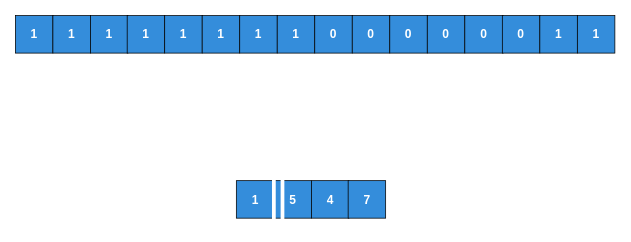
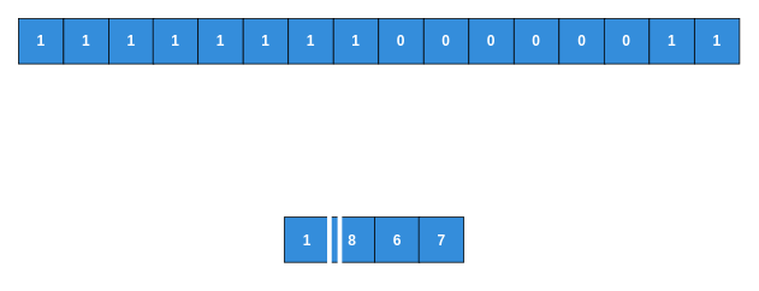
  <mxCell id="0" />
  <mxCell id="1" parent="0" />
  <mxCell id="2" value="1" style="rounded=0;whiteSpace=wrap;html=1;fillColor=#348ddb;fontColor=#FFFFFF;fontStyle=1;fontSize=16;" vertex="1" parent="1"><mxGeometry x="20" y="20" width="50" height="50" as="geometry" /></mxCell>
  <mxCell id="3" value="1" style="rounded=0;whiteSpace=wrap;html=1;fillColor=#348DDB;fontColor=#FFFFFF;fontStyle=1;fontSize=16;" vertex="1" parent="1"><mxGeometry x="70" y="20" width="50" height="50" as="geometry" /></mxCell>
  <mxCell id="4" value="1" style="rounded=0;whiteSpace=wrap;html=1;fillColor=#348DDB;fontColor=#FFFFFF;fontStyle=1;fontSize=16;" vertex="1" parent="1"><mxGeometry x="120" y="20" width="50" height="50" as="geometry" /></mxCell>
  <mxCell id="5" value="1" style="rounded=0;whiteSpace=wrap;html=1;fillColor=#348DDB;fontColor=#FFFFFF;fontStyle=1;fontSize=16;" vertex="1" parent="1"><mxGeometry x="169" y="20" width="50" height="50" as="geometry" /></mxCell>
  <mxCell id="6" value="1" style="rounded=0;whiteSpace=wrap;html=1;fillColor=#348DDB;fontColor=#FFFFFF;fontStyle=1;fontSize=16;" vertex="1" parent="1"><mxGeometry x="219" y="20" width="50" height="50" as="geometry" /></mxCell>
  <mxCell id="7" value="1" style="rounded=0;whiteSpace=wrap;html=1;fillColor=#348DDB;fontColor=#FFFFFF;fontStyle=1;fontSize=16;" vertex="1" parent="1"><mxGeometry x="269" y="20" width="50" height="50" as="geometry" /></mxCell>
  <mxCell id="8" value="1" style="rounded=0;whiteSpace=wrap;html=1;fillColor=#348DDB;fontColor=#FFFFFF;fontStyle=1;fontSize=16;" vertex="1" parent="1"><mxGeometry x="319" y="20" width="50" height="50" as="geometry" /></mxCell>
  <mxCell id="9" value="1" style="rounded=0;whiteSpace=wrap;html=1;fillColor=#348DDB;fontColor=#FFFFFF;fontStyle=1;fontSize=16;" vertex="1" parent="1"><mxGeometry x="369" y="20" width="50" height="50" as="geometry" /></mxCell>
  <mxCell id="10" value="0" style="rounded=0;whiteSpace=wrap;html=1;fillColor=#348DDB;fontColor=#FFFFFF;fontStyle=1;fontSize=16;" vertex="1" parent="1"><mxGeometry x="419" y="20" width="50" height="50" as="geometry" /></mxCell>
  <mxCell id="11" value="0" style="rounded=0;whiteSpace=wrap;html=1;fillColor=#348DDB;fontColor=#FFFFFF;fontStyle=1;fontSize=16;" vertex="1" parent="1"><mxGeometry x="469" y="20" width="50" height="50" as="geometry" /></mxCell>
  <mxCell id="12" value="0" style="rounded=0;whiteSpace=wrap;html=1;fillColor=#348DDB;fontColor=#FFFFFF;fontStyle=1;fontSize=16;" vertex="1" parent="1"><mxGeometry x="519" y="20" width="50" height="50" as="geometry" /></mxCell>
  <mxCell id="13" value="0" style="rounded=0;whiteSpace=wrap;html=1;fillColor=#348DDB;fontColor=#FFFFFF;fontStyle=1;fontSize=16;" vertex="1" parent="1"><mxGeometry x="569" y="20" width="50" height="50" as="geometry" /></mxCell>
  <mxCell id="14" value="0" style="rounded=0;whiteSpace=wrap;html=1;fillColor=#348DDB;fontColor=#FFFFFF;fontStyle=1;fontSize=16;" vertex="1" parent="1"><mxGeometry x="619" y="20" width="51" height="50" as="geometry" /></mxCell>
  <mxCell id="15" value="0" style="rounded=0;whiteSpace=wrap;html=1;fillColor=#348DDB;fontColor=#FFFFFF;fontStyle=1;fontSize=16;" vertex="1" parent="1"><mxGeometry x="669" y="20" width="50" height="50" as="geometry" /></mxCell>
  <mxCell id="16" value="1" style="rounded=0;whiteSpace=wrap;html=1;fillColor=#348DDB;fontColor=#FFFFFF;fontStyle=1;fontSize=16;" vertex="1" parent="1"><mxGeometry x="719" y="20" width="50" height="50" as="geometry" /></mxCell>
  <mxCell id="17" value="1" style="rounded=0;whiteSpace=wrap;html=1;fillColor=#348DDB;fontColor=#FFFFFF;fontStyle=1;fontSize=16;" vertex="1" parent="1"><mxGeometry x="769" y="20" width="50" height="50" as="geometry" /></mxCell>
  <mxCell id="18" value="1" style="rounded=0;whiteSpace=wrap;html=1;fillColor=#348ddb;fontSize=16;fontStyle=1;fontColor=#FFFFFF;" vertex="1" parent="1"><mxGeometry x="314.5" y="240" width="50" height="50" as="geometry" /></mxCell>
- <mxCell id="19" value="5" style="rounded=0;whiteSpace=wrap;html=1;fillColor=#348DDB;fontSize=16;fontStyle=1;fontColor=#FFFFFF;" vertex="1" parent="1"><mxGeometry x="364.5" y="240" width="50" height="50" as="geometry" /></mxCell>
- <mxCell id="20" value="4" style="rounded=0;whiteSpace=wrap;html=1;fillColor=#348DDB;fontSize=16;fontStyle=1;fontColor=#FFFFFF;" vertex="1" parent="1"><mxGeometry x="414.5" y="240" width="50" height="50" as="geometry" /></mxCell>
+ <mxCell id="19" value="8" style="rounded=0;whiteSpace=wrap;html=1;fillColor=#348DDB;fontSize=16;fontStyle=1;fontColor=#FFFFFF;" vertex="1" parent="1"><mxGeometry x="364.5" y="240" width="50" height="50" as="geometry" /></mxCell>
+ <mxCell id="20" value="6" style="rounded=0;whiteSpace=wrap;html=1;fillColor=#348DDB;fontSize=16;fontStyle=1;fontColor=#FFFFFF;" vertex="1" parent="1"><mxGeometry x="414.5" y="240" width="50" height="50" as="geometry" /></mxCell>
  <mxCell id="21" value="7" style="rounded=0;whiteSpace=wrap;html=1;fillColor=#348DDB;fontSize=16;fontStyle=1;fontColor=#FFFFFF;" vertex="1" parent="1"><mxGeometry x="463.5" y="240" width="50" height="50" as="geometry" /></mxCell>
  <mxCell id="22" value="" style="shape=flexArrow;endArrow=classic;html=1;fillColor=#FFFFFF;endWidth=28;endSize=8.29;labelBackgroundColor=#FFFFFF;fontColor=#FFFFFF;strokeColor=#FFFFFF;" edge="1" parent="1"><mxGeometry width="50" height="50" relative="1" as="geometry"><mxPoint x="413.5" y="100" as="sourcePoint" /><mxPoint x="414" y="210" as="targetPoint" /></mxGeometry></mxCell>
  <mxCell id="23" value="" style="rounded=0;whiteSpace=wrap;html=1;fillColor=none;fontSize=16;strokeWidth=5;strokeColor=#FFFFFF;" vertex="1" parent="1"><mxGeometry x="306" y="230" width="58.5" height="70" as="geometry" /></mxCell>
  <mxCell id="24" value="" style="rounded=0;whiteSpace=wrap;html=1;fillColor=none;fontSize=16;strokeWidth=5;strokeColor=#FFFFFF;" vertex="1" parent="1"><mxGeometry x="376" y="230" width="150" height="70" as="geometry" /></mxCell>
  <mxCell id="25" value="&lt;font&gt;Image &lt;br&gt;starts with&lt;/font&gt;" style="text;html=1;align=center;verticalAlign=middle;resizable=0;points=[];autosize=1;fontSize=16;fontColor=#FFFFFF;" vertex="1" parent="1"><mxGeometry x="156" y="253" width="90" height="40" as="geometry" /></mxCell>
